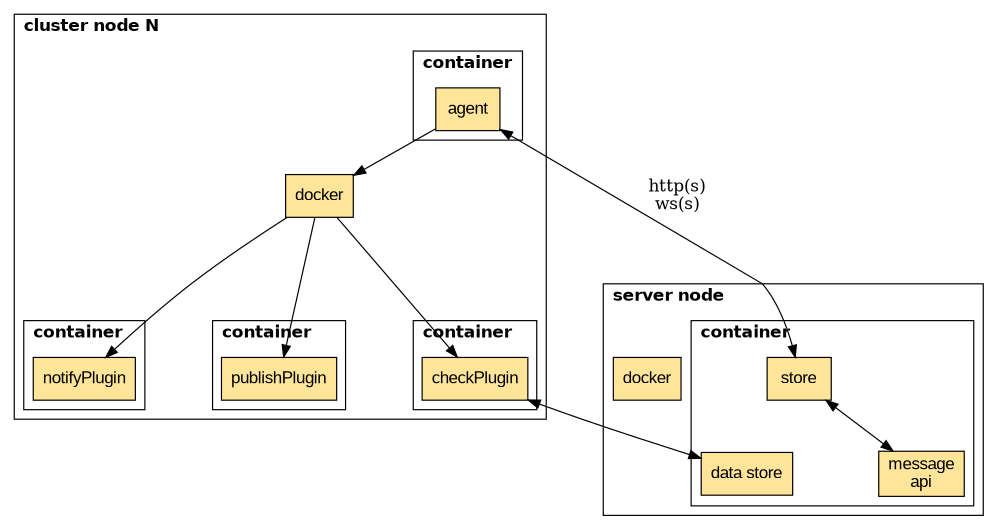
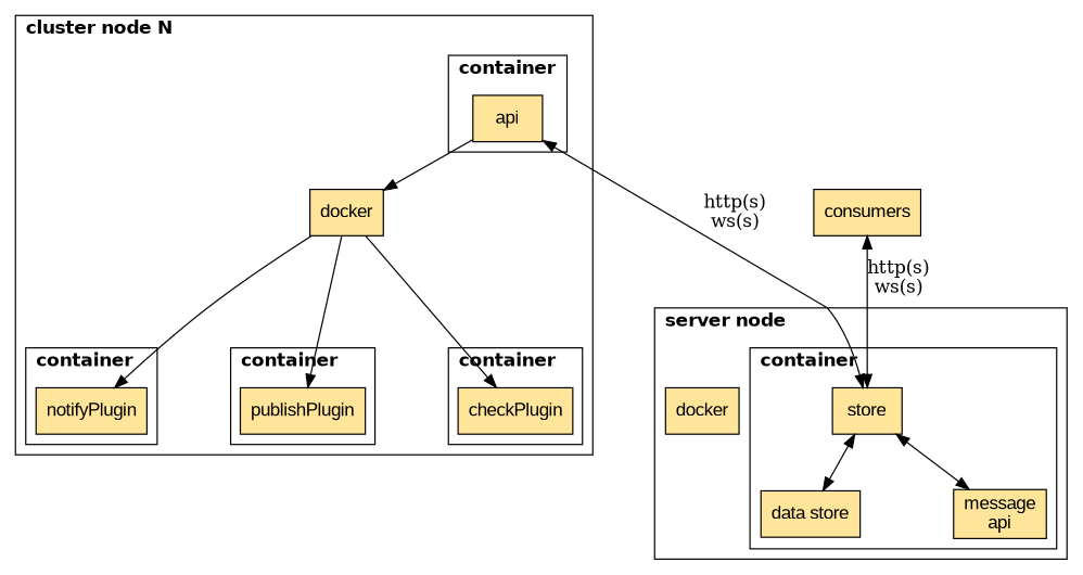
  digraph {
    fontname=helvetica
    nodesep=1
    splines=true
    node [fillcolor="#FFE599" fontname=Arial shape=box style=filled]
    n1 [label=store]
    n2 [label=<data store>]
    n3 [label=<message<BR/>api>]
    n4 [label=<docker>]
-   n5 [label=agent]
+   n5 [label=api]
    notifyPlugin
    publishPlugin
    checkPlugin
    n9 [label=<docker>]
+   n10 [label=consumers]
    subgraph cluster_1 {
      label=<<B>server node</B>>
      labeljust=left
      n4
      subgraph cluster_2 {
        label=<<B>container</B>>
        labeljust=left
        n1
        n2
        n3
      }
    }
    subgraph cluster_3 {
      label=<<B>cluster node N</B>>
      labeljust=left
      n9
      subgraph cluster_4 {
        label=<<B>container</B>>
        labeljust=left
        n5
      }
      subgraph cluster_5 {
        label=<<B>container</B>>
        labeljust=left
        notifyPlugin
      }
      subgraph cluster_6 {
        label=<<B>container</B>>
        labeljust=left
        publishPlugin
      }
      subgraph cluster_7 {
        label=<<B>container</B>>
        labeljust=left
        checkPlugin
      }
    }
-   checkPlugin -> n2 [dir=both]
+   n1 -> n2 [dir=both]
    n1 -> n3 [dir=both]
    n5 -> n1 [dir=both label=<http(s)<BR/>ws(s)>]
    n5 -> n9
    n9 -> notifyPlugin
    n9 -> publishPlugin
    n9 -> checkPlugin
+   n10 -> n1 [dir=both label=<http(s)<BR/>ws(s)>]
  }
